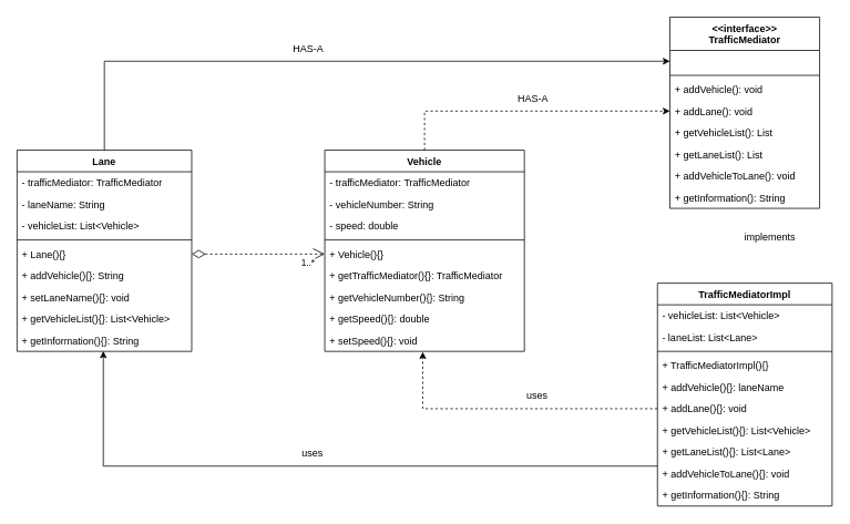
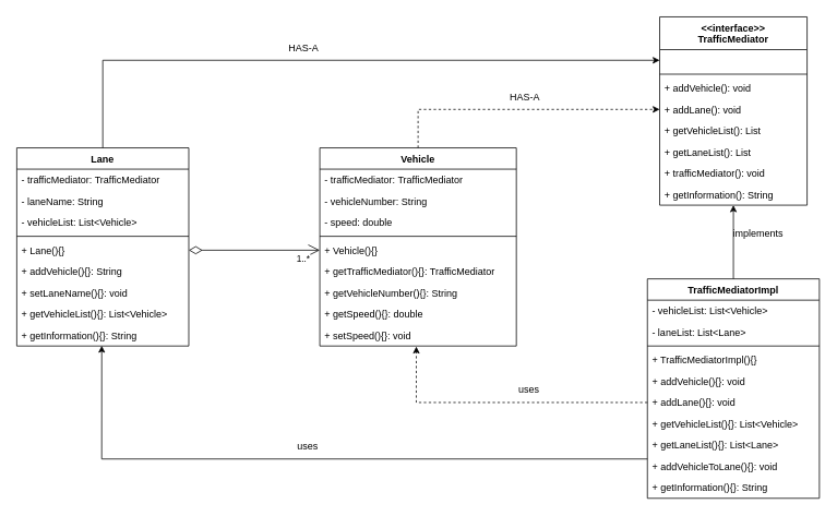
  <mxCell id="0" />
  <mxCell id="1" parent="0" />
  <mxCell id="2" style="edgeStyle=orthogonalEdgeStyle;rounded=0;orthogonalLoop=1;jettySize=auto;html=1;entryX=0;entryY=0.5;entryDx=0;entryDy=0;fillColor=none;" edge="1" parent="1" source="3" target="14"><mxGeometry relative="1" as="geometry" /></mxCell>
  <mxCell id="3" value="Lane" style="swimlane;fontStyle=1;align=center;verticalAlign=top;childLayout=stackLayout;horizontal=1;startSize=26;horizontalStack=0;resizeParent=1;resizeParentMax=0;resizeLast=0;collapsible=1;marginBottom=0;fillColor=none;" parent="1" vertex="1"><mxGeometry x="20" y="180" width="210" height="242" as="geometry" /></mxCell>
  <mxCell id="4" value="- trafficMediator: TrafficMediator" style="text;fillColor=none;align=left;verticalAlign=top;spacingLeft=4;spacingRight=4;overflow=hidden;rotatable=0;points=[[0,0.5],[1,0.5]];portConstraint=eastwest;" parent="3" vertex="1"><mxGeometry y="26" width="210" height="26" as="geometry" /></mxCell>
  <mxCell id="5" value="- laneName: String" style="text;fillColor=none;align=left;verticalAlign=top;spacingLeft=4;spacingRight=4;overflow=hidden;rotatable=0;points=[[0,0.5],[1,0.5]];portConstraint=eastwest;" parent="3" vertex="1"><mxGeometry y="52" width="210" height="26" as="geometry" /></mxCell>
  <mxCell id="6" value="- vehicleList: List&lt;Vehicle&gt;" style="text;fillColor=none;align=left;verticalAlign=top;spacingLeft=4;spacingRight=4;overflow=hidden;rotatable=0;points=[[0,0.5],[1,0.5]];portConstraint=eastwest;" parent="3" vertex="1"><mxGeometry y="78" width="210" height="26" as="geometry" /></mxCell>
  <mxCell id="7" value="" style="line;strokeWidth=1;fillColor=none;align=left;verticalAlign=middle;spacingTop=-1;spacingLeft=3;spacingRight=3;rotatable=0;labelPosition=right;points=[];portConstraint=eastwest;" parent="3" vertex="1"><mxGeometry y="104" width="210" height="8" as="geometry" /></mxCell>
  <mxCell id="8" value="+ Lane(){}" style="text;fillColor=none;align=left;verticalAlign=top;spacingLeft=4;spacingRight=4;overflow=hidden;rotatable=0;points=[[0,0.5],[1,0.5]];portConstraint=eastwest;" parent="3" vertex="1"><mxGeometry y="112" width="210" height="26" as="geometry" /></mxCell>
  <mxCell id="9" value="+ addVehicle(){}: String" style="text;fillColor=none;align=left;verticalAlign=top;spacingLeft=4;spacingRight=4;overflow=hidden;rotatable=0;points=[[0,0.5],[1,0.5]];portConstraint=eastwest;" parent="3" vertex="1"><mxGeometry y="138" width="210" height="26" as="geometry" /></mxCell>
  <mxCell id="10" value="+ setLaneName(){}: void" style="text;fillColor=none;align=left;verticalAlign=top;spacingLeft=4;spacingRight=4;overflow=hidden;rotatable=0;points=[[0,0.5],[1,0.5]];portConstraint=eastwest;" parent="3" vertex="1"><mxGeometry y="164" width="210" height="26" as="geometry" /></mxCell>
  <mxCell id="11" value="+ getVehicleList(){}: List&lt;Vehicle&gt;" style="text;fillColor=none;align=left;verticalAlign=top;spacingLeft=4;spacingRight=4;overflow=hidden;rotatable=0;points=[[0,0.5],[1,0.5]];portConstraint=eastwest;" parent="3" vertex="1"><mxGeometry y="190" width="210" height="26" as="geometry" /></mxCell>
  <mxCell id="12" value="+ getInformation(){}: String" style="text;fillColor=none;align=left;verticalAlign=top;spacingLeft=4;spacingRight=4;overflow=hidden;rotatable=0;points=[[0,0.5],[1,0.5]];portConstraint=eastwest;" parent="3" vertex="1"><mxGeometry y="216" width="210" height="26" as="geometry" /></mxCell>
  <mxCell id="13" value="&lt;&lt;interface&gt;&gt;&#10;TrafficMediator" style="swimlane;fontStyle=1;align=center;verticalAlign=top;childLayout=stackLayout;horizontal=1;startSize=40;horizontalStack=0;resizeParent=1;resizeParentMax=0;resizeLast=0;collapsible=1;marginBottom=0;fillColor=none;" parent="1" vertex="1"><mxGeometry x="805" y="20" width="180" height="230" as="geometry" /></mxCell>
  <mxCell id="14" value=" " style="text;fillColor=none;align=left;verticalAlign=top;spacingLeft=4;spacingRight=4;overflow=hidden;rotatable=0;points=[[0,0.5],[1,0.5]];portConstraint=eastwest;" parent="13" vertex="1"><mxGeometry y="40" width="180" height="26" as="geometry" /></mxCell>
  <mxCell id="15" value="" style="line;strokeWidth=1;fillColor=none;align=left;verticalAlign=middle;spacingTop=-1;spacingLeft=3;spacingRight=3;rotatable=0;labelPosition=right;points=[];portConstraint=eastwest;" parent="13" vertex="1"><mxGeometry y="66" width="180" height="8" as="geometry" /></mxCell>
  <mxCell id="16" value="+ addVehicle(): void" style="text;fillColor=none;align=left;verticalAlign=top;spacingLeft=4;spacingRight=4;overflow=hidden;rotatable=0;points=[[0,0.5],[1,0.5]];portConstraint=eastwest;" parent="13" vertex="1"><mxGeometry y="74" width="180" height="26" as="geometry" /></mxCell>
  <mxCell id="17" value="+ addLane(): void" style="text;fillColor=none;align=left;verticalAlign=top;spacingLeft=4;spacingRight=4;overflow=hidden;rotatable=0;points=[[0,0.5],[1,0.5]];portConstraint=eastwest;" parent="13" vertex="1"><mxGeometry y="100" width="180" height="26" as="geometry" /></mxCell>
  <mxCell id="18" value="+ getVehicleList(): List" style="text;fillColor=none;align=left;verticalAlign=top;spacingLeft=4;spacingRight=4;overflow=hidden;rotatable=0;points=[[0,0.5],[1,0.5]];portConstraint=eastwest;" parent="13" vertex="1"><mxGeometry y="126" width="180" height="26" as="geometry" /></mxCell>
  <mxCell id="19" value="+ getLaneList(): List" style="text;fillColor=none;align=left;verticalAlign=top;spacingLeft=4;spacingRight=4;overflow=hidden;rotatable=0;points=[[0,0.5],[1,0.5]];portConstraint=eastwest;" parent="13" vertex="1"><mxGeometry y="152" width="180" height="26" as="geometry" /></mxCell>
- <mxCell id="20" value="+ addVehicleToLane(): void" style="text;fillColor=none;align=left;verticalAlign=top;spacingLeft=4;spacingRight=4;overflow=hidden;rotatable=0;points=[[0,0.5],[1,0.5]];portConstraint=eastwest;" parent="13" vertex="1"><mxGeometry y="178" width="180" height="26" as="geometry" /></mxCell>
+ <mxCell id="20" value="+ trafficMediator(): void" style="text;fillColor=none;align=left;verticalAlign=top;spacingLeft=4;spacingRight=4;overflow=hidden;rotatable=0;points=[[0,0.5],[1,0.5]];portConstraint=eastwest;" parent="13" vertex="1"><mxGeometry y="178" width="180" height="26" as="geometry" /></mxCell>
  <mxCell id="21" value="+ getInformation(): String" style="text;fillColor=none;align=left;verticalAlign=top;spacingLeft=4;spacingRight=4;overflow=hidden;rotatable=0;points=[[0,0.5],[1,0.5]];portConstraint=eastwest;" parent="13" vertex="1"><mxGeometry y="204" width="180" height="26" as="geometry" /></mxCell>
+ <mxCell id="22" style="edgeStyle=orthogonalEdgeStyle;rounded=0;orthogonalLoop=1;jettySize=auto;html=1;entryX=0.5;entryY=1;entryDx=0;entryDy=0;entryPerimeter=0;fillColor=none;" parent="1" source="25" target="21" edge="1"><mxGeometry relative="1" as="geometry" /></mxCell>
  <mxCell id="23" style="edgeStyle=orthogonalEdgeStyle;rounded=0;orthogonalLoop=1;jettySize=auto;html=1;entryX=0.491;entryY=1.023;entryDx=0;entryDy=0;entryPerimeter=0;exitX=0;exitY=0.5;exitDx=0;exitDy=0;fillColor=none;dashed=1;" edge="1" parent="1" source="31" target="46"><mxGeometry relative="1" as="geometry" /></mxCell>
  <mxCell id="24" style="edgeStyle=orthogonalEdgeStyle;rounded=0;orthogonalLoop=1;jettySize=auto;html=1;entryX=0.494;entryY=0.986;entryDx=0;entryDy=0;entryPerimeter=0;fillColor=none;" edge="1" parent="1" source="25" target="12"><mxGeometry relative="1" as="geometry"><Array as="points"><mxPoint x="124" y="560" /></Array></mxGeometry></mxCell>
  <mxCell id="25" value="TrafficMediatorImpl" style="swimlane;fontStyle=1;align=center;verticalAlign=top;childLayout=stackLayout;horizontal=1;startSize=26;horizontalStack=0;resizeParent=1;resizeParentMax=0;resizeLast=0;collapsible=1;marginBottom=0;fillColor=none;" parent="1" vertex="1"><mxGeometry x="790" y="340" width="210" height="268" as="geometry" /></mxCell>
  <mxCell id="26" value="- vehicleList: List&lt;Vehicle&gt;" style="text;fillColor=none;align=left;verticalAlign=top;spacingLeft=4;spacingRight=4;overflow=hidden;rotatable=0;points=[[0,0.5],[1,0.5]];portConstraint=eastwest;" parent="25" vertex="1"><mxGeometry y="26" width="210" height="26" as="geometry" /></mxCell>
  <mxCell id="27" value="- laneList: List&lt;Lane&gt;" style="text;fillColor=none;align=left;verticalAlign=top;spacingLeft=4;spacingRight=4;overflow=hidden;rotatable=0;points=[[0,0.5],[1,0.5]];portConstraint=eastwest;" parent="25" vertex="1"><mxGeometry y="52" width="210" height="26" as="geometry" /></mxCell>
  <mxCell id="28" value="" style="line;strokeWidth=1;fillColor=none;align=left;verticalAlign=middle;spacingTop=-1;spacingLeft=3;spacingRight=3;rotatable=0;labelPosition=right;points=[];portConstraint=eastwest;" parent="25" vertex="1"><mxGeometry y="78" width="210" height="8" as="geometry" /></mxCell>
  <mxCell id="29" value="+ TrafficMediatorImpl(){}" style="text;fillColor=none;align=left;verticalAlign=top;spacingLeft=4;spacingRight=4;overflow=hidden;rotatable=0;points=[[0,0.5],[1,0.5]];portConstraint=eastwest;" parent="25" vertex="1"><mxGeometry y="86" width="210" height="26" as="geometry" /></mxCell>
- <mxCell id="30" value="+ addVehicle(){}: laneName" style="text;fillColor=none;align=left;verticalAlign=top;spacingLeft=4;spacingRight=4;overflow=hidden;rotatable=0;points=[[0,0.5],[1,0.5]];portConstraint=eastwest;" parent="25" vertex="1"><mxGeometry y="112" width="210" height="26" as="geometry" /></mxCell>
+ <mxCell id="30" value="+ addVehicle(){}: void" style="text;fillColor=none;align=left;verticalAlign=top;spacingLeft=4;spacingRight=4;overflow=hidden;rotatable=0;points=[[0,0.5],[1,0.5]];portConstraint=eastwest;" parent="25" vertex="1"><mxGeometry y="112" width="210" height="26" as="geometry" /></mxCell>
  <mxCell id="31" value="+ addLane(){}: void" style="text;fillColor=none;align=left;verticalAlign=top;spacingLeft=4;spacingRight=4;overflow=hidden;rotatable=0;points=[[0,0.5],[1,0.5]];portConstraint=eastwest;" vertex="1" parent="25"><mxGeometry y="138" width="210" height="26" as="geometry" /></mxCell>
  <mxCell id="32" value="+ getVehicleList(){}: List&lt;Vehicle&gt;" style="text;fillColor=none;align=left;verticalAlign=top;spacingLeft=4;spacingRight=4;overflow=hidden;rotatable=0;points=[[0,0.5],[1,0.5]];portConstraint=eastwest;" parent="25" vertex="1"><mxGeometry y="164" width="210" height="26" as="geometry" /></mxCell>
  <mxCell id="33" value="+ getLaneList(){}: List&lt;Lane&gt;" style="text;fillColor=none;align=left;verticalAlign=top;spacingLeft=4;spacingRight=4;overflow=hidden;rotatable=0;points=[[0,0.5],[1,0.5]];portConstraint=eastwest;" parent="25" vertex="1"><mxGeometry y="190" width="210" height="26" as="geometry" /></mxCell>
  <mxCell id="34" value="+ addVehicleToLane(){}: void" style="text;fillColor=none;align=left;verticalAlign=top;spacingLeft=4;spacingRight=4;overflow=hidden;rotatable=0;points=[[0,0.5],[1,0.5]];portConstraint=eastwest;" parent="25" vertex="1"><mxGeometry y="216" width="210" height="26" as="geometry" /></mxCell>
  <mxCell id="35" value="+ getInformation(){}: String" style="text;fillColor=none;align=left;verticalAlign=top;spacingLeft=4;spacingRight=4;overflow=hidden;rotatable=0;points=[[0,0.5],[1,0.5]];portConstraint=eastwest;" parent="25" vertex="1"><mxGeometry y="242" width="210" height="26" as="geometry" /></mxCell>
  <mxCell id="36" style="edgeStyle=orthogonalEdgeStyle;rounded=0;orthogonalLoop=1;jettySize=auto;html=1;entryX=0;entryY=0.5;entryDx=0;entryDy=0;fillColor=none;dashed=1;" edge="1" parent="1" source="37" target="17"><mxGeometry relative="1" as="geometry" /></mxCell>
  <mxCell id="37" value="Vehicle" style="swimlane;fontStyle=1;align=center;verticalAlign=top;childLayout=stackLayout;horizontal=1;startSize=26;horizontalStack=0;resizeParent=1;resizeParentMax=0;resizeLast=0;collapsible=1;marginBottom=0;fillColor=none;" parent="1" vertex="1"><mxGeometry x="390" y="180" width="240" height="242" as="geometry" /></mxCell>
  <mxCell id="38" value="- trafficMediator: TrafficMediator" style="text;fillColor=none;align=left;verticalAlign=top;spacingLeft=4;spacingRight=4;overflow=hidden;rotatable=0;points=[[0,0.5],[1,0.5]];portConstraint=eastwest;" parent="37" vertex="1"><mxGeometry y="26" width="240" height="26" as="geometry" /></mxCell>
  <mxCell id="39" value="- vehicleNumber: String" style="text;fillColor=none;align=left;verticalAlign=top;spacingLeft=4;spacingRight=4;overflow=hidden;rotatable=0;points=[[0,0.5],[1,0.5]];portConstraint=eastwest;" parent="37" vertex="1"><mxGeometry y="52" width="240" height="26" as="geometry" /></mxCell>
  <mxCell id="40" value="- speed: double" style="text;fillColor=none;align=left;verticalAlign=top;spacingLeft=4;spacingRight=4;overflow=hidden;rotatable=0;points=[[0,0.5],[1,0.5]];portConstraint=eastwest;" parent="37" vertex="1"><mxGeometry y="78" width="240" height="26" as="geometry" /></mxCell>
  <mxCell id="41" value="" style="line;strokeWidth=1;fillColor=none;align=left;verticalAlign=middle;spacingTop=-1;spacingLeft=3;spacingRight=3;rotatable=0;labelPosition=right;points=[];portConstraint=eastwest;" parent="37" vertex="1"><mxGeometry y="104" width="240" height="8" as="geometry" /></mxCell>
  <mxCell id="42" value="+ Vehicle(){}" style="text;fillColor=none;align=left;verticalAlign=top;spacingLeft=4;spacingRight=4;overflow=hidden;rotatable=0;points=[[0,0.5],[1,0.5]];portConstraint=eastwest;" parent="37" vertex="1"><mxGeometry y="112" width="240" height="26" as="geometry" /></mxCell>
  <mxCell id="43" value="+ getTrafficMediator(){}: TrafficMediator" style="text;fillColor=none;align=left;verticalAlign=top;spacingLeft=4;spacingRight=4;overflow=hidden;rotatable=0;points=[[0,0.5],[1,0.5]];portConstraint=eastwest;" parent="37" vertex="1"><mxGeometry y="138" width="240" height="26" as="geometry" /></mxCell>
  <mxCell id="44" value="+ getVehicleNumber(){}: String" style="text;fillColor=none;align=left;verticalAlign=top;spacingLeft=4;spacingRight=4;overflow=hidden;rotatable=0;points=[[0,0.5],[1,0.5]];portConstraint=eastwest;" parent="37" vertex="1"><mxGeometry y="164" width="240" height="26" as="geometry" /></mxCell>
  <mxCell id="45" value="+ getSpeed(){}: double" style="text;fillColor=none;align=left;verticalAlign=top;spacingLeft=4;spacingRight=4;overflow=hidden;rotatable=0;points=[[0,0.5],[1,0.5]];portConstraint=eastwest;" parent="37" vertex="1"><mxGeometry y="190" width="240" height="26" as="geometry" /></mxCell>
  <mxCell id="46" value="+ setSpeed(){}: void" style="text;fillColor=none;align=left;verticalAlign=top;spacingLeft=4;spacingRight=4;overflow=hidden;rotatable=0;points=[[0,0.5],[1,0.5]];portConstraint=eastwest;" parent="37" vertex="1"><mxGeometry y="216" width="240" height="26" as="geometry" /></mxCell>
  <mxCell id="47" value="implements" style="text;html=1;align=center;verticalAlign=middle;resizable=0;points=[];autosize=1;fillColor=none;" parent="1" vertex="1"><mxGeometry x="885" y="270" width="80" height="30" as="geometry" /></mxCell>
  <mxCell id="48" value="HAS-A" style="text;html=1;align=center;verticalAlign=middle;resizable=0;points=[];autosize=1;fillColor=none;" vertex="1" parent="1"><mxGeometry x="610" y="103" width="60" height="30" as="geometry" /></mxCell>
  <mxCell id="49" value="HAS-A" style="text;html=1;align=center;verticalAlign=middle;resizable=0;points=[];autosize=1;fillColor=none;" vertex="1" parent="1"><mxGeometry x="340" y="43" width="60" height="30" as="geometry" /></mxCell>
  <mxCell id="50" value="uses" style="text;html=1;align=center;verticalAlign=middle;resizable=0;points=[];autosize=1;fillColor=none;" vertex="1" parent="1"><mxGeometry x="620" y="461" width="50" height="30" as="geometry" /></mxCell>
  <mxCell id="51" value="uses" style="text;html=1;align=center;verticalAlign=middle;resizable=0;points=[];autosize=1;fillColor=none;" vertex="1" parent="1"><mxGeometry x="350" y="530" width="50" height="30" as="geometry" /></mxCell>
- <mxCell id="52" value="1..*" style="endArrow=open;html=1;endSize=12;startArrow=diamondThin;startSize=14;startFill=0;align=left;verticalAlign=bottom;rounded=0;entryX=0;entryY=0.5;entryDx=0;entryDy=0;exitX=1;exitY=0.5;exitDx=0;exitDy=0;fillColor=none;dashed=1;" edge="1" parent="1" source="8" target="42"><mxGeometry x="0.622" y="-20" relative="1" as="geometry"><mxPoint x="10" y="425" as="sourcePoint" /><mxPoint x="150" y="425" as="targetPoint" /><mxPoint as="offset" /></mxGeometry></mxCell>
+ <mxCell id="52" value="1..*" style="endArrow=open;html=1;endSize=12;startArrow=diamondThin;startSize=14;startFill=0;align=left;verticalAlign=bottom;rounded=0;entryX=0;entryY=0.5;entryDx=0;entryDy=0;exitX=1;exitY=0.5;exitDx=0;exitDy=0;fillColor=none;" edge="1" parent="1" source="8" target="42"><mxGeometry x="0.622" y="-20" relative="1" as="geometry"><mxPoint x="10" y="425" as="sourcePoint" /><mxPoint x="150" y="425" as="targetPoint" /><mxPoint as="offset" /></mxGeometry></mxCell>
